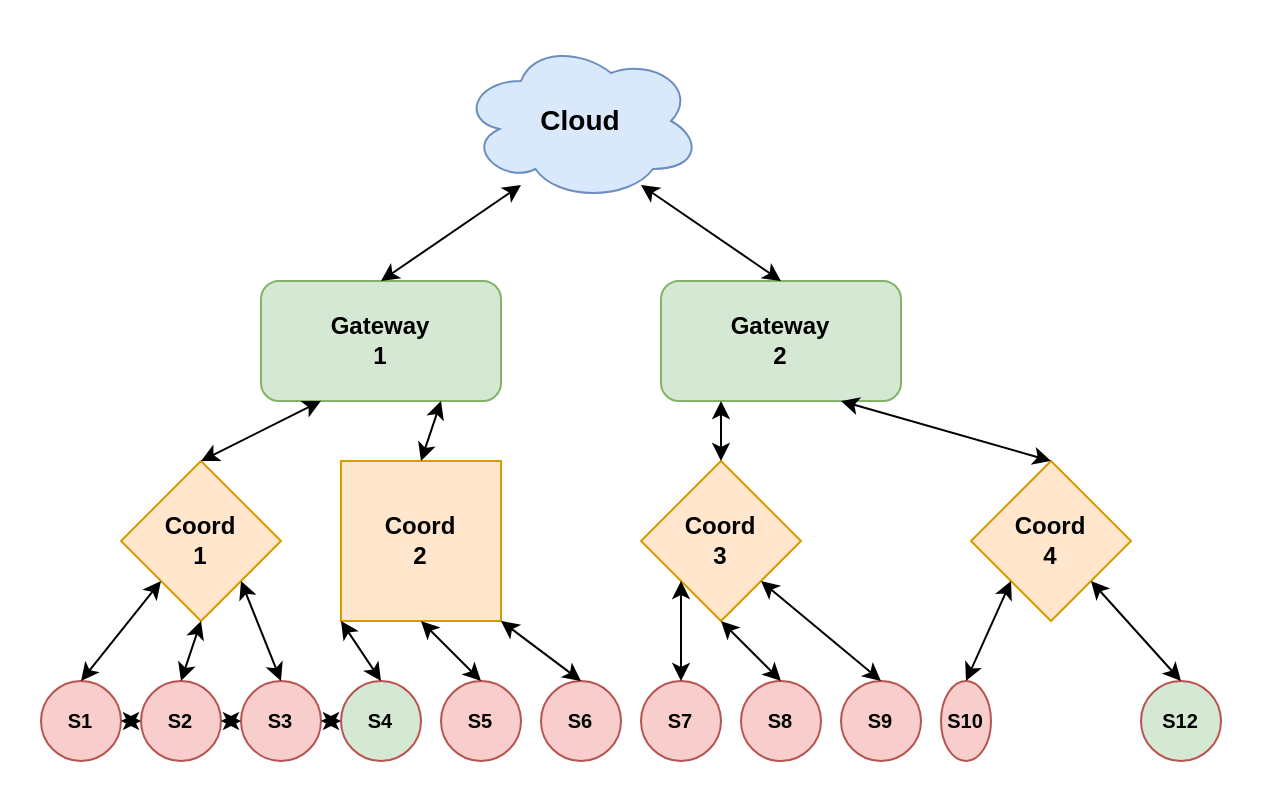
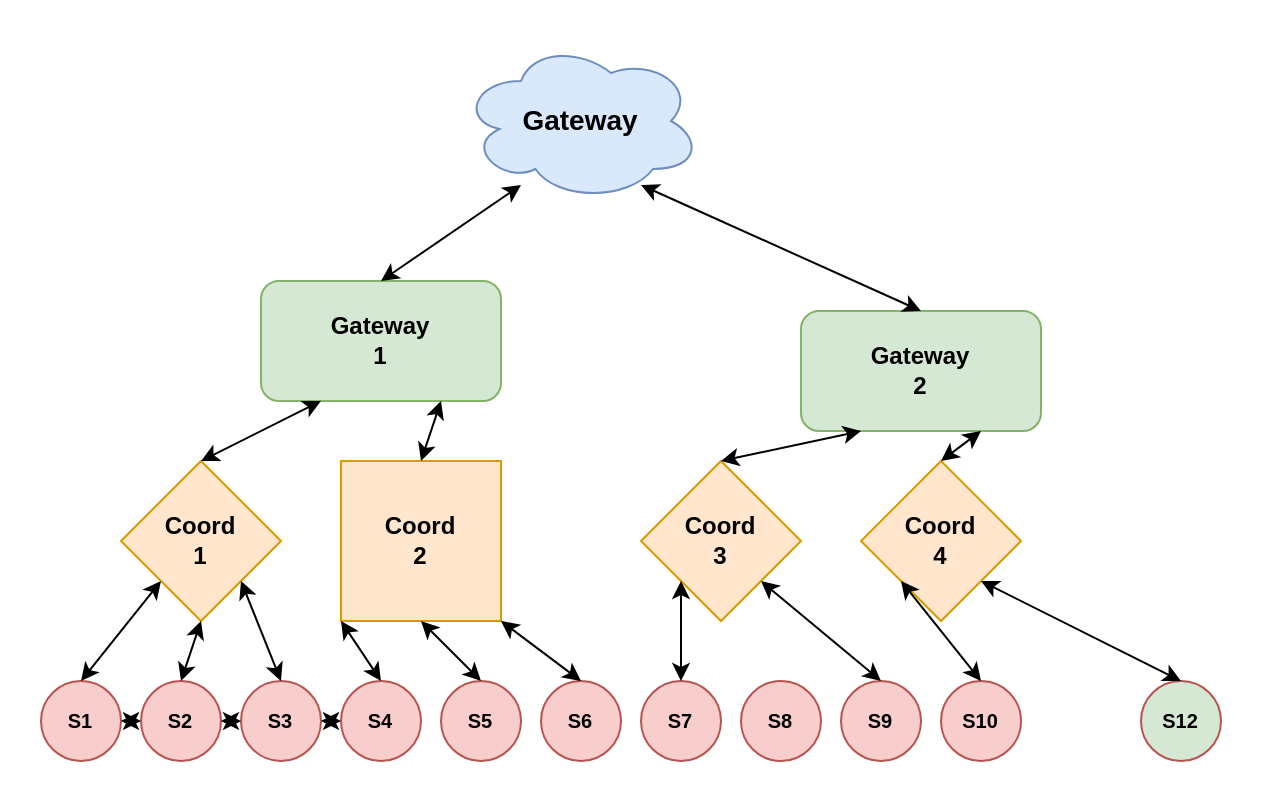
  <mxCell id="0" />
  <mxCell id="1" parent="0" />
- <mxCell id="2" value="Cloud" style="ellipse;shape=cloud;whiteSpace=wrap;html=1;fillColor=#dae8fc;strokeColor=#6c8ebf;fontSize=14;fontStyle=1" vertex="1" parent="1"><mxGeometry x="230" y="20" width="120" height="80" as="geometry" /></mxCell>
+ <mxCell id="2" value="Gateway" style="ellipse;shape=cloud;whiteSpace=wrap;html=1;fillColor=#dae8fc;strokeColor=#6c8ebf;fontSize=14;fontStyle=1" vertex="1" parent="1"><mxGeometry x="230" y="20" width="120" height="80" as="geometry" /></mxCell>
  <mxCell id="3" value="Gateway&#10;1" style="rounded=1;whiteSpace=wrap;html=1;fillColor=#d5e8d4;strokeColor=#82b366;fontSize=12;fontStyle=1" vertex="1" parent="1"><mxGeometry x="130" y="140" width="120" height="60" as="geometry" /></mxCell>
- <mxCell id="4" value="Gateway&#10;2" style="rounded=1;whiteSpace=wrap;html=1;fillColor=#d5e8d4;strokeColor=#82b366;fontSize=12;fontStyle=1" vertex="1" parent="1"><mxGeometry x="330" y="140" width="120" height="60" as="geometry" /></mxCell>
+ <mxCell id="4" value="Gateway&#10;2" style="rounded=1;whiteSpace=wrap;html=1;fillColor=#d5e8d4;strokeColor=#82b366;fontSize=12;fontStyle=1" vertex="1" parent="1"><mxGeometry x="400" y="155" width="120" height="60" as="geometry" /></mxCell>
  <mxCell id="5" value="" style="endArrow=classic;startArrow=classic;html=1;rounded=0;exitX=0.5;exitY=0;exitDx=0;exitDy=0;entryX=0.25;entryY=0.9;entryDx=0;entryDy=0;entryPerimeter=0;" edge="1" parent="1" source="3" target="2"><mxGeometry width="50" height="50" relative="1" as="geometry"><mxPoint x="280" y="320" as="sourcePoint" /><mxPoint x="330" y="270" as="targetPoint" /></mxGeometry></mxCell>
  <mxCell id="6" value="" style="endArrow=classic;startArrow=classic;html=1;rounded=0;exitX=0.5;exitY=0;exitDx=0;exitDy=0;entryX=0.75;entryY=0.9;entryDx=0;entryDy=0;entryPerimeter=0;" edge="1" parent="1" source="4" target="2"><mxGeometry width="50" height="50" relative="1" as="geometry"><mxPoint x="280" y="320" as="sourcePoint" /><mxPoint x="330" y="270" as="targetPoint" /></mxGeometry></mxCell>
  <mxCell id="7" value="Coord&#10;1" style="rhombus;whiteSpace=wrap;html=1;fillColor=#ffe6cc;strokeColor=#d79b00;fontSize=12;fontStyle=1" vertex="1" parent="1"><mxGeometry x="60" y="230" width="80" height="80" as="geometry" /></mxCell>
  <mxCell id="8" value="Coord&#10;2" style="whiteSpace=wrap;html=1;fillColor=#ffe6cc;strokeColor=#d79b00;fontSize=12;fontStyle=1;rounded=0;" vertex="1" parent="1"><mxGeometry x="170" y="230" width="80" height="80" as="geometry" /></mxCell>
  <mxCell id="9" value="Coord&#10;3" style="rhombus;whiteSpace=wrap;html=1;fillColor=#ffe6cc;strokeColor=#d79b00;fontSize=12;fontStyle=1" vertex="1" parent="1"><mxGeometry x="320" y="230" width="80" height="80" as="geometry" /></mxCell>
- <mxCell id="10" value="Coord&#10;4" style="rhombus;whiteSpace=wrap;html=1;fillColor=#ffe6cc;strokeColor=#d79b00;fontSize=12;fontStyle=1" vertex="1" parent="1"><mxGeometry x="485" y="230" width="80" height="80" as="geometry" /></mxCell>
+ <mxCell id="10" value="Coord&#10;4" style="rhombus;whiteSpace=wrap;html=1;fillColor=#ffe6cc;strokeColor=#d79b00;fontSize=12;fontStyle=1" vertex="1" parent="1"><mxGeometry x="430" y="230" width="80" height="80" as="geometry" /></mxCell>
  <mxCell id="11" value="" style="endArrow=classic;startArrow=classic;html=1;rounded=0;exitX=0.5;exitY=0;exitDx=0;exitDy=0;entryX=0.25;entryY=1;entryDx=0;entryDy=0;" edge="1" parent="1" source="7" target="3"><mxGeometry width="50" height="50" relative="1" as="geometry"><mxPoint x="280" y="320" as="sourcePoint" /><mxPoint x="330" y="270" as="targetPoint" /></mxGeometry></mxCell>
  <mxCell id="12" value="" style="endArrow=classic;startArrow=classic;html=1;rounded=0;exitX=0.5;exitY=0;exitDx=0;exitDy=0;entryX=0.75;entryY=1;entryDx=0;entryDy=0;" edge="1" parent="1" source="8" target="3"><mxGeometry width="50" height="50" relative="1" as="geometry"><mxPoint x="280" y="320" as="sourcePoint" /><mxPoint x="330" y="270" as="targetPoint" /></mxGeometry></mxCell>
  <mxCell id="13" value="" style="endArrow=classic;startArrow=classic;html=1;rounded=0;exitX=0.5;exitY=0;exitDx=0;exitDy=0;entryX=0.25;entryY=1;entryDx=0;entryDy=0;" edge="1" parent="1" source="9" target="4"><mxGeometry width="50" height="50" relative="1" as="geometry"><mxPoint x="280" y="320" as="sourcePoint" /><mxPoint x="330" y="270" as="targetPoint" /></mxGeometry></mxCell>
  <mxCell id="14" value="" style="endArrow=classic;startArrow=classic;html=1;rounded=0;exitX=0.5;exitY=0;exitDx=0;exitDy=0;entryX=0.75;entryY=1;entryDx=0;entryDy=0;" edge="1" parent="1" source="10" target="4"><mxGeometry width="50" height="50" relative="1" as="geometry"><mxPoint x="280" y="320" as="sourcePoint" /><mxPoint x="330" y="270" as="targetPoint" /></mxGeometry></mxCell>
  <mxCell id="15" value="S1" style="ellipse;whiteSpace=wrap;html=1;aspect=fixed;fillColor=#f8cecc;strokeColor=#b85450;fontSize=10;fontStyle=1" vertex="1" parent="1"><mxGeometry x="20" y="340" width="40" height="40" as="geometry" /></mxCell>
  <mxCell id="16" value="S2" style="ellipse;whiteSpace=wrap;html=1;aspect=fixed;fillColor=#f8cecc;strokeColor=#b85450;fontSize=10;fontStyle=1" vertex="1" parent="1"><mxGeometry x="70" y="340" width="40" height="40" as="geometry" /></mxCell>
  <mxCell id="17" value="S3" style="ellipse;whiteSpace=wrap;html=1;aspect=fixed;fillColor=#f8cecc;strokeColor=#b85450;fontSize=10;fontStyle=1" vertex="1" parent="1"><mxGeometry x="120" y="340" width="40" height="40" as="geometry" /></mxCell>
- <mxCell id="18" value="S4" style="ellipse;whiteSpace=wrap;html=1;aspect=fixed;fillColor=#d5e8d4;strokeColor=#b85450;fontSize=10;fontStyle=1;" vertex="1" parent="1"><mxGeometry x="170" y="340" width="40" height="40" as="geometry" /></mxCell>
+ <mxCell id="18" value="S4" style="ellipse;whiteSpace=wrap;html=1;aspect=fixed;fillColor=#f8cecc;strokeColor=#b85450;fontSize=10;fontStyle=1" vertex="1" parent="1"><mxGeometry x="170" y="340" width="40" height="40" as="geometry" /></mxCell>
  <mxCell id="19" value="S5" style="ellipse;whiteSpace=wrap;html=1;aspect=fixed;fillColor=#f8cecc;strokeColor=#b85450;fontSize=10;fontStyle=1" vertex="1" parent="1"><mxGeometry x="220" y="340" width="40" height="40" as="geometry" /></mxCell>
  <mxCell id="20" value="S6" style="ellipse;whiteSpace=wrap;html=1;aspect=fixed;fillColor=#f8cecc;strokeColor=#b85450;fontSize=10;fontStyle=1" vertex="1" parent="1"><mxGeometry x="270" y="340" width="40" height="40" as="geometry" /></mxCell>
  <mxCell id="21" value="S7" style="ellipse;whiteSpace=wrap;html=1;aspect=fixed;fillColor=#f8cecc;strokeColor=#b85450;fontSize=10;fontStyle=1" vertex="1" parent="1"><mxGeometry x="320" y="340" width="40" height="40" as="geometry" /></mxCell>
  <mxCell id="22" value="S8" style="ellipse;whiteSpace=wrap;html=1;aspect=fixed;fillColor=#f8cecc;strokeColor=#b85450;fontSize=10;fontStyle=1" vertex="1" parent="1"><mxGeometry x="370" y="340" width="40" height="40" as="geometry" /></mxCell>
  <mxCell id="23" value="S9" style="ellipse;whiteSpace=wrap;html=1;aspect=fixed;fillColor=#f8cecc;strokeColor=#b85450;fontSize=10;fontStyle=1" vertex="1" parent="1"><mxGeometry x="420" y="340" width="40" height="40" as="geometry" /></mxCell>
- <mxCell id="24" value="S10" style="ellipse;whiteSpace=wrap;html=1;aspect=fixed;fillColor=#f8cecc;strokeColor=#b85450;fontSize=10;fontStyle=1" vertex="1" parent="1"><mxGeometry x="470" y="340" width="25" height="40" as="geometry" /></mxCell>
+ <mxCell id="24" value="S10" style="ellipse;whiteSpace=wrap;html=1;aspect=fixed;fillColor=#f8cecc;strokeColor=#b85450;fontSize=10;fontStyle=1" vertex="1" parent="1"><mxGeometry x="470" y="340" width="40" height="40" as="geometry" /></mxCell>
  <mxCell id="25" value="S12" style="ellipse;whiteSpace=wrap;html=1;aspect=fixed;fillColor=#d5e8d4;strokeColor=#b85450;fontSize=10;fontStyle=1;" vertex="1" parent="1"><mxGeometry x="570" y="340" width="40" height="40" as="geometry" /></mxCell>
  <mxCell id="26" value="" style="endArrow=classic;startArrow=classic;html=1;rounded=0;exitX=0.5;exitY=0;exitDx=0;exitDy=0;entryX=0;entryY=1;entryDx=0;entryDy=0;" edge="1" parent="1" source="15" target="7"><mxGeometry width="50" height="50" relative="1" as="geometry"><mxPoint x="280" y="320" as="sourcePoint" /><mxPoint x="330" y="270" as="targetPoint" /></mxGeometry></mxCell>
  <mxCell id="27" value="" style="endArrow=classic;startArrow=classic;html=1;rounded=0;exitX=0.5;exitY=0;exitDx=0;exitDy=0;entryX=0.5;entryY=1;entryDx=0;entryDy=0;" edge="1" parent="1" source="16" target="7"><mxGeometry width="50" height="50" relative="1" as="geometry"><mxPoint x="280" y="320" as="sourcePoint" /><mxPoint x="330" y="270" as="targetPoint" /></mxGeometry></mxCell>
  <mxCell id="28" value="" style="endArrow=classic;startArrow=classic;html=1;rounded=0;exitX=0.5;exitY=0;exitDx=0;exitDy=0;entryX=1;entryY=1;entryDx=0;entryDy=0;" edge="1" parent="1" source="17" target="7"><mxGeometry width="50" height="50" relative="1" as="geometry"><mxPoint x="280" y="320" as="sourcePoint" /><mxPoint x="330" y="270" as="targetPoint" /></mxGeometry></mxCell>
  <mxCell id="29" value="" style="endArrow=classic;startArrow=classic;html=1;rounded=0;exitX=0.5;exitY=0;exitDx=0;exitDy=0;entryX=0;entryY=1;entryDx=0;entryDy=0;" edge="1" parent="1" source="18" target="8"><mxGeometry width="50" height="50" relative="1" as="geometry"><mxPoint x="280" y="320" as="sourcePoint" /><mxPoint x="330" y="270" as="targetPoint" /></mxGeometry></mxCell>
  <mxCell id="30" value="" style="endArrow=classic;startArrow=classic;html=1;rounded=0;exitX=0.5;exitY=0;exitDx=0;exitDy=0;entryX=0.5;entryY=1;entryDx=0;entryDy=0;" edge="1" parent="1" source="19" target="8"><mxGeometry width="50" height="50" relative="1" as="geometry"><mxPoint x="280" y="320" as="sourcePoint" /><mxPoint x="330" y="270" as="targetPoint" /></mxGeometry></mxCell>
  <mxCell id="31" value="" style="endArrow=classic;startArrow=classic;html=1;rounded=0;exitX=0.5;exitY=0;exitDx=0;exitDy=0;entryX=1;entryY=1;entryDx=0;entryDy=0;" edge="1" parent="1" source="20" target="8"><mxGeometry width="50" height="50" relative="1" as="geometry"><mxPoint x="280" y="320" as="sourcePoint" /><mxPoint x="330" y="270" as="targetPoint" /></mxGeometry></mxCell>
  <mxCell id="32" value="" style="endArrow=classic;startArrow=classic;html=1;rounded=0;exitX=0.5;exitY=0;exitDx=0;exitDy=0;entryX=0;entryY=1;entryDx=0;entryDy=0;" edge="1" parent="1" source="21" target="9"><mxGeometry width="50" height="50" relative="1" as="geometry"><mxPoint x="280" y="320" as="sourcePoint" /><mxPoint x="330" y="270" as="targetPoint" /></mxGeometry></mxCell>
- <mxCell id="33" value="" style="endArrow=classic;startArrow=classic;html=1;rounded=0;exitX=0.5;exitY=0;exitDx=0;exitDy=0;entryX=0.5;entryY=1;entryDx=0;entryDy=0;" edge="1" parent="1" source="22" target="9"><mxGeometry width="50" height="50" relative="1" as="geometry"><mxPoint x="280" y="320" as="sourcePoint" /><mxPoint x="330" y="270" as="targetPoint" /></mxGeometry></mxCell>
  <mxCell id="34" value="" style="endArrow=classic;startArrow=classic;html=1;rounded=0;exitX=0.5;exitY=0;exitDx=0;exitDy=0;entryX=1;entryY=1;entryDx=0;entryDy=0;" edge="1" parent="1" source="23" target="9"><mxGeometry width="50" height="50" relative="1" as="geometry"><mxPoint x="280" y="320" as="sourcePoint" /><mxPoint x="330" y="270" as="targetPoint" /></mxGeometry></mxCell>
  <mxCell id="35" value="" style="endArrow=classic;startArrow=classic;html=1;rounded=0;exitX=0.5;exitY=0;exitDx=0;exitDy=0;entryX=0;entryY=1;entryDx=0;entryDy=0;" edge="1" parent="1" source="24" target="10"><mxGeometry width="50" height="50" relative="1" as="geometry"><mxPoint x="280" y="320" as="sourcePoint" /><mxPoint x="330" y="270" as="targetPoint" /></mxGeometry></mxCell>
  <mxCell id="36" value="" style="endArrow=classic;startArrow=classic;html=1;rounded=0;exitX=0.5;exitY=0;exitDx=0;exitDy=0;entryX=1;entryY=1;entryDx=0;entryDy=0;" edge="1" parent="1" source="25" target="10"><mxGeometry width="50" height="50" relative="1" as="geometry"><mxPoint x="280" y="320" as="sourcePoint" /><mxPoint x="330" y="270" as="targetPoint" /></mxGeometry></mxCell>
  <mxCell id="37" value="" style="endArrow=classic;startArrow=classic;html=1;rounded=0;exitX=1;exitY=0.5;exitDx=0;exitDy=0;entryX=0;entryY=0.5;entryDx=0;entryDy=0;dashed=1;" edge="1" parent="1" source="15" target="16"><mxGeometry width="50" height="50" relative="1" as="geometry"><mxPoint x="280" y="320" as="sourcePoint" /><mxPoint x="330" y="270" as="targetPoint" /></mxGeometry></mxCell>
  <mxCell id="38" value="" style="endArrow=classic;startArrow=classic;html=1;rounded=0;exitX=1;exitY=0.5;exitDx=0;exitDy=0;entryX=0;entryY=0.5;entryDx=0;entryDy=0;dashed=1;" edge="1" parent="1" source="16" target="17"><mxGeometry width="50" height="50" relative="1" as="geometry"><mxPoint x="280" y="320" as="sourcePoint" /><mxPoint x="330" y="270" as="targetPoint" /></mxGeometry></mxCell>
  <mxCell id="39" value="" style="endArrow=classic;startArrow=classic;html=1;rounded=0;exitX=1;exitY=0.5;exitDx=0;exitDy=0;entryX=0;entryY=0.5;entryDx=0;entryDy=0;dashed=1;" edge="1" parent="1" source="17" target="18"><mxGeometry width="50" height="50" relative="1" as="geometry"><mxPoint x="280" y="320" as="sourcePoint" /><mxPoint x="330" y="270" as="targetPoint" /></mxGeometry></mxCell>
